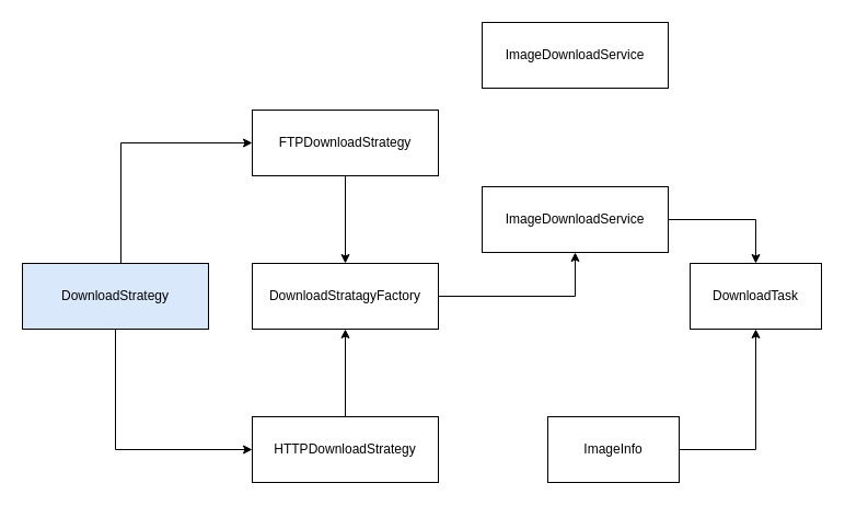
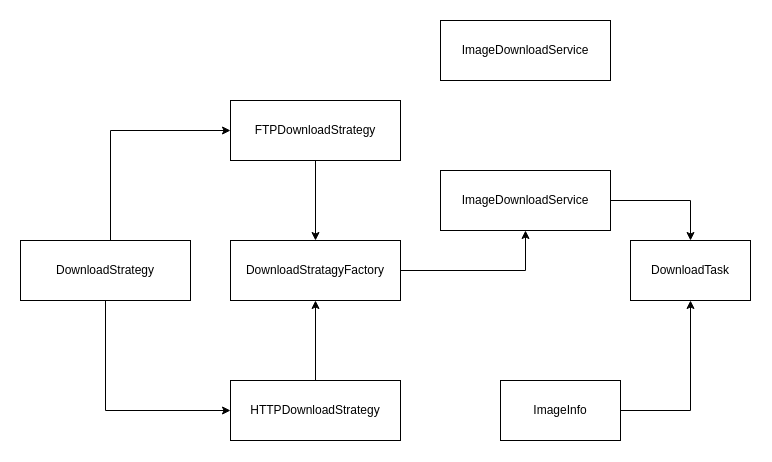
  <mxCell id="0" />
  <mxCell id="1" parent="0" />
  <mxCell id="2" style="edgeStyle=orthogonalEdgeStyle;rounded=0;orthogonalLoop=1;jettySize=auto;html=1;entryX=0.5;entryY=1;entryDx=0;entryDy=0;" edge="1" parent="1" source="3" target="4"><mxGeometry relative="1" as="geometry" /></mxCell>
  <mxCell id="3" value="ImageInfo" style="rounded=0;whiteSpace=wrap;html=1;" vertex="1" parent="1"><mxGeometry x="500" y="380" width="120" height="60" as="geometry" /></mxCell>
  <mxCell id="4" value="DownloadTask" style="rounded=0;whiteSpace=wrap;html=1;" vertex="1" parent="1"><mxGeometry x="630" y="240" width="120" height="60" as="geometry" /></mxCell>
  <mxCell id="5" value="" style="edgeStyle=orthogonalEdgeStyle;rounded=0;orthogonalLoop=1;jettySize=auto;html=1;" edge="1" parent="1" source="6" target="8"><mxGeometry relative="1" as="geometry" /></mxCell>
  <mxCell id="6" value="&lt;span style=&quot;background-color: rgb(255, 255, 255);&quot;&gt;DownloadStratagyFactory&lt;/span&gt;" style="rounded=0;whiteSpace=wrap;html=1;" vertex="1" parent="1"><mxGeometry x="230" y="240" width="170" height="60" as="geometry" /></mxCell>
  <mxCell id="7" style="edgeStyle=orthogonalEdgeStyle;rounded=0;orthogonalLoop=1;jettySize=auto;html=1;entryX=0.5;entryY=0;entryDx=0;entryDy=0;" edge="1" parent="1" source="8" target="4"><mxGeometry relative="1" as="geometry" /></mxCell>
  <mxCell id="8" value="&lt;span style=&quot;background-color: rgb(255, 255, 255);&quot;&gt;ImageDownloadService&lt;/span&gt;" style="rounded=0;whiteSpace=wrap;html=1;" vertex="1" parent="1"><mxGeometry x="440" y="170" width="170" height="60" as="geometry" /></mxCell>
  <mxCell id="9" value="" style="edgeStyle=orthogonalEdgeStyle;rounded=0;orthogonalLoop=1;jettySize=auto;html=1;" edge="1" parent="1" source="10" target="6"><mxGeometry relative="1" as="geometry" /></mxCell>
  <mxCell id="10" value="HTTPDownloadStrategy" style="rounded=0;whiteSpace=wrap;html=1;" vertex="1" parent="1"><mxGeometry x="230" y="380" width="170" height="60" as="geometry" /></mxCell>
  <mxCell id="11" value="" style="edgeStyle=orthogonalEdgeStyle;rounded=0;orthogonalLoop=1;jettySize=auto;html=1;" edge="1" parent="1" source="12" target="6"><mxGeometry relative="1" as="geometry" /></mxCell>
  <mxCell id="12" value="FTPDownloadStrategy" style="rounded=0;whiteSpace=wrap;html=1;" vertex="1" parent="1"><mxGeometry x="230" y="100" width="170" height="60" as="geometry" /></mxCell>
  <mxCell id="13" value="" style="edgeStyle=orthogonalEdgeStyle;rounded=0;orthogonalLoop=1;jettySize=auto;html=1;entryX=0;entryY=0.5;entryDx=0;entryDy=0;" edge="1" parent="1" source="15" target="10"><mxGeometry relative="1" as="geometry"><Array as="points"><mxPoint x="105" y="410" /></Array></mxGeometry></mxCell>
  <mxCell id="14" style="edgeStyle=orthogonalEdgeStyle;rounded=0;orthogonalLoop=1;jettySize=auto;html=1;entryX=0;entryY=0.5;entryDx=0;entryDy=0;" edge="1" parent="1" source="15" target="12"><mxGeometry relative="1" as="geometry"><Array as="points"><mxPoint x="110" y="130" /></Array></mxGeometry></mxCell>
- <mxCell id="15" value="DownloadStrategy" style="rounded=0;whiteSpace=wrap;html=1;fillColor=#dae8fc;" vertex="1" parent="1"><mxGeometry x="20" y="240" width="170" height="60" as="geometry" /></mxCell>
+ <mxCell id="15" value="DownloadStrategy" style="rounded=0;whiteSpace=wrap;html=1;" vertex="1" parent="1"><mxGeometry x="20" y="240" width="170" height="60" as="geometry" /></mxCell>
  <mxCell id="16" value="&lt;span style=&quot;background-color: rgb(255, 255, 255);&quot;&gt;ImageDownloadService&lt;/span&gt;" style="rounded=0;whiteSpace=wrap;html=1;" vertex="1" parent="1"><mxGeometry x="440" y="20" width="170" height="60" as="geometry" /></mxCell>
